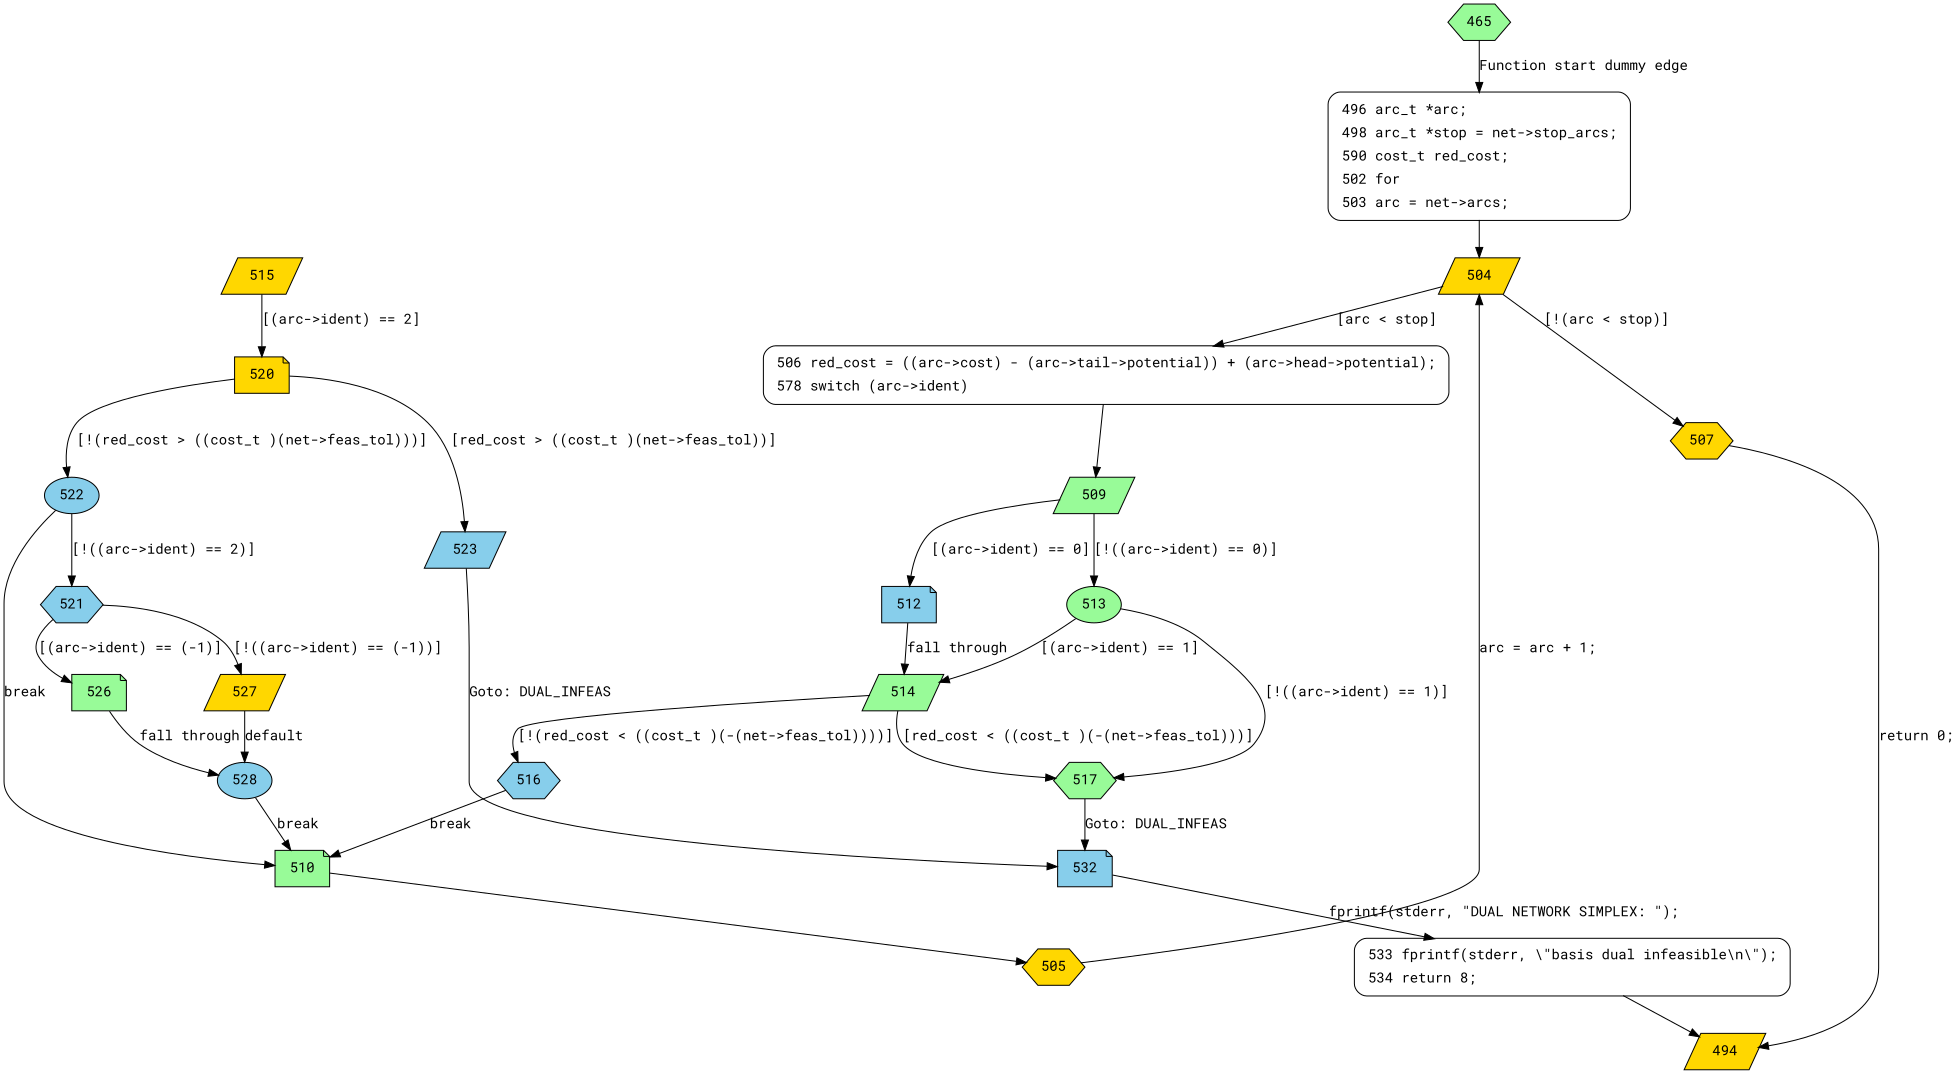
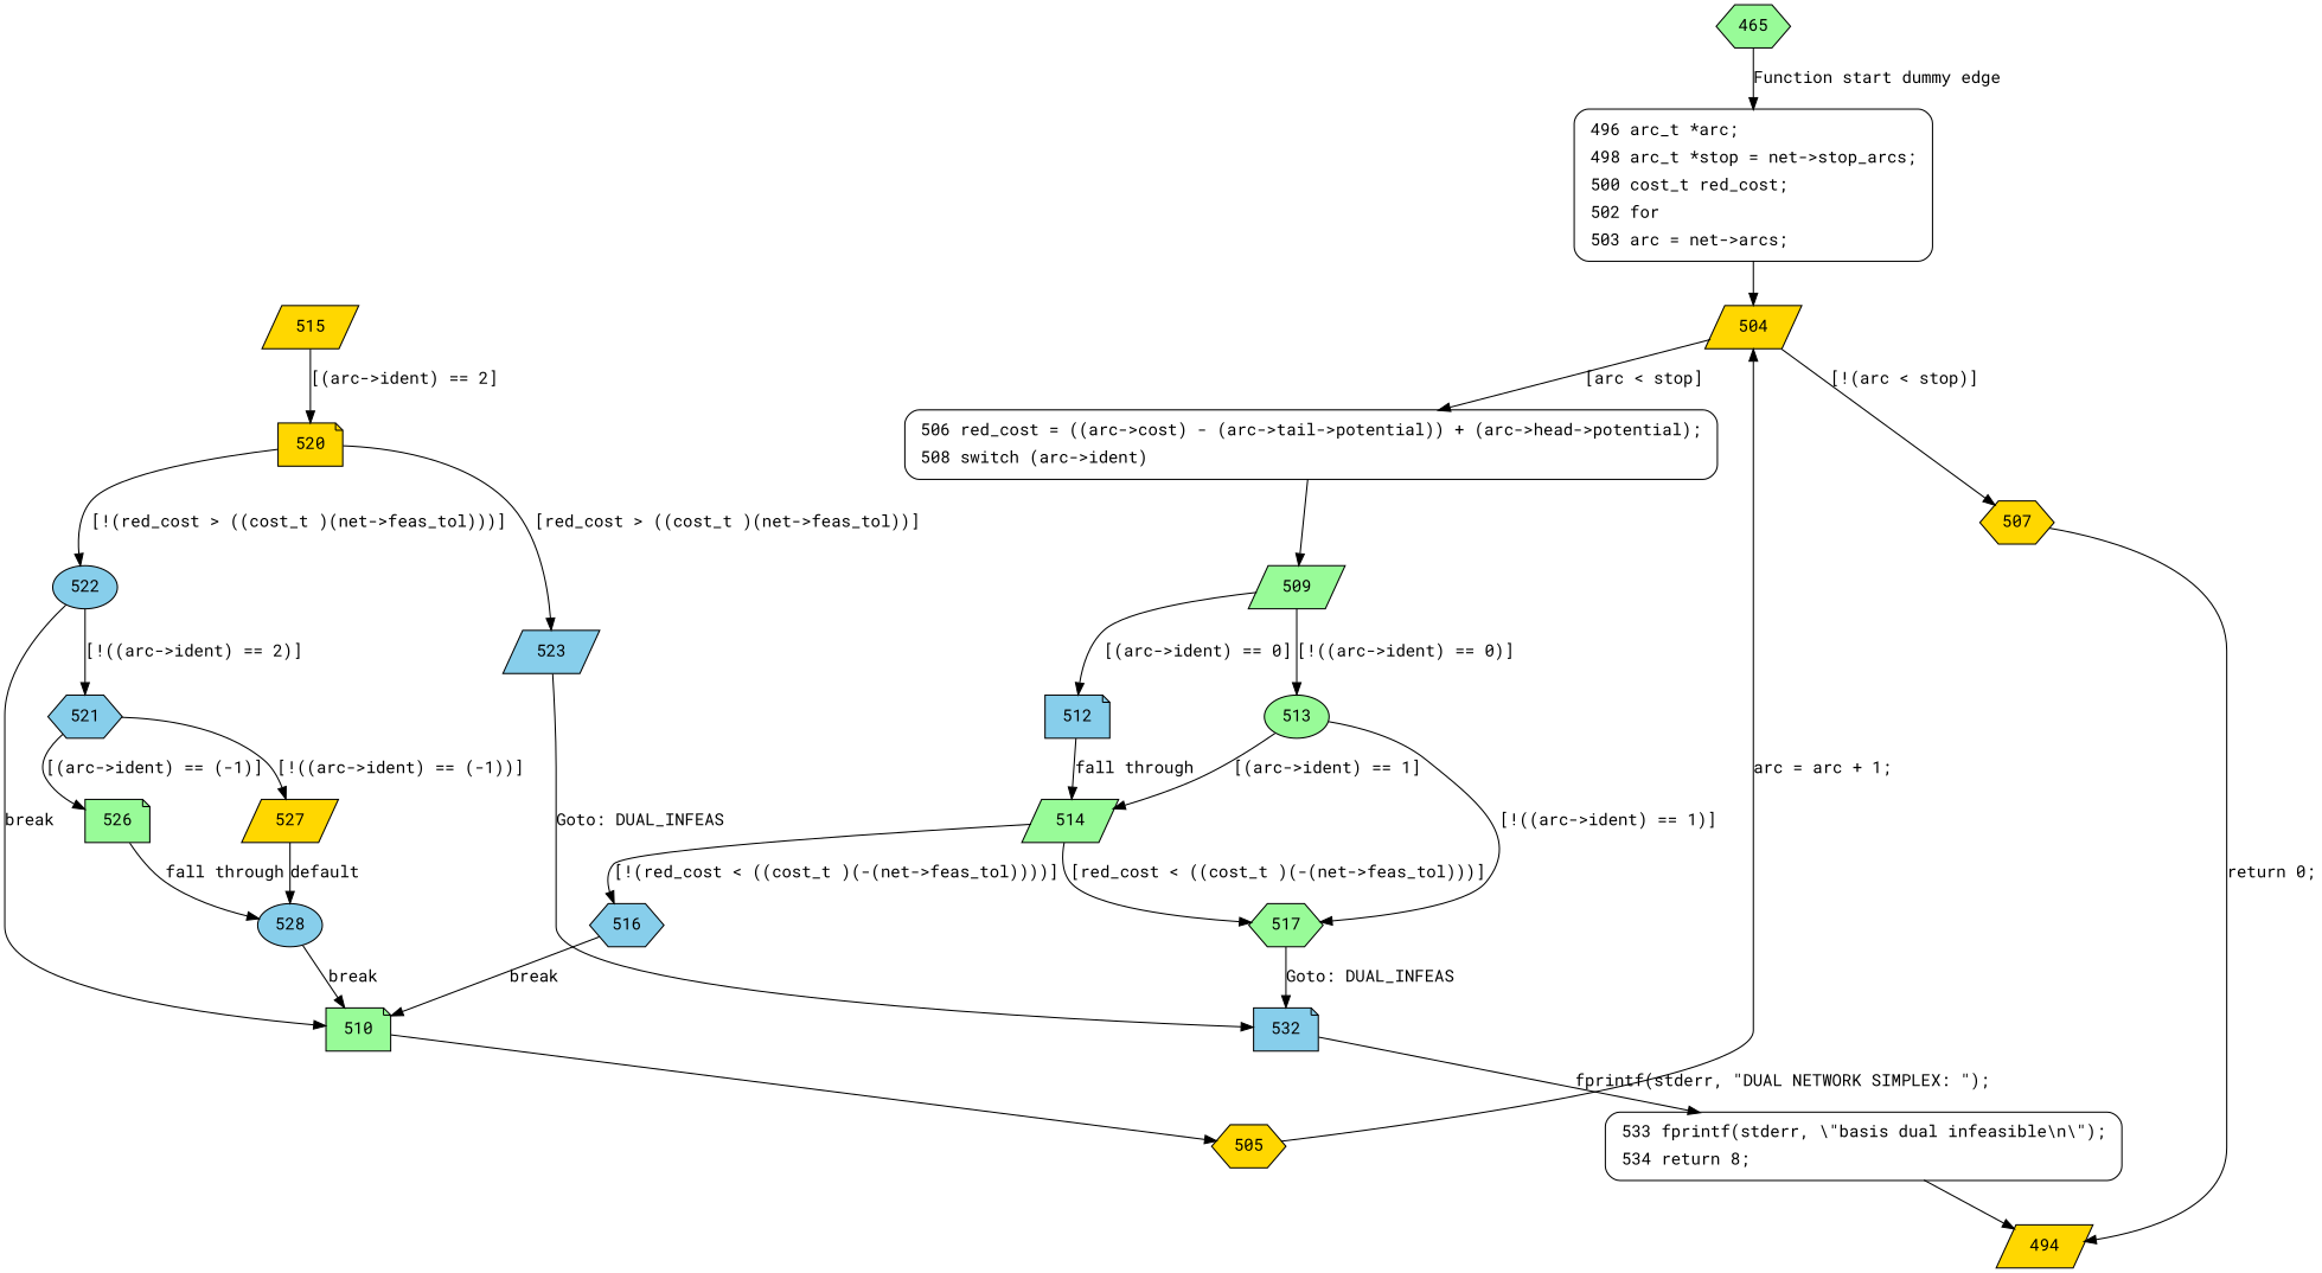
  digraph {
    fontname="Roboto Mono"
    node [fillcolor=palegreen fontname="Roboto Mono" shape=parallelogram style=filled]
    edge [fontname="Roboto Mono"]
    n1 [label=465 shape=hexagon]
-   n2 [fillcolor=white label=<<table border="0" cellborder="0" cellpadding="3" bgcolor="white"><tr><td align="right">496</td><td align="left">arc_t *arc;</td></tr><tr><td align="right">498</td><td align="left">arc_t *stop = net-&gt;stop_arcs;</td></tr><tr><td align="right">590</td><td align="left">cost_t red_cost;</td></tr><tr><td align="right">502</td><td align="left">for</td></tr><tr><td align="right">503</td><td align="left">arc = net-&gt;arcs;</td></tr></table>> penwidth=1 shape=Mrecord style="filled,bold"]
+   n2 [fillcolor=white label=<<table border="0" cellborder="0" cellpadding="3" bgcolor="white"><tr><td align="right">496</td><td align="left">arc_t *arc;</td></tr><tr><td align="right">498</td><td align="left">arc_t *stop = net-&gt;stop_arcs;</td></tr><tr><td align="right">500</td><td align="left">cost_t red_cost;</td></tr><tr><td align="right">502</td><td align="left">for</td></tr><tr><td align="right">503</td><td align="left">arc = net-&gt;arcs;</td></tr></table>> penwidth=1 shape=Mrecord style="filled,bold"]
    504 [fillcolor=gold]
    507 [fillcolor=gold shape=hexagon]
-   n5 [fillcolor=white label=<<table border="0" cellborder="0" cellpadding="3" bgcolor="white"><tr><td align="right">506</td><td align="left">red_cost = ((arc-&gt;cost) - (arc-&gt;tail-&gt;potential)) + (arc-&gt;head-&gt;potential);</td></tr><tr><td align="right">578</td><td align="left">switch (arc-&gt;ident)</td></tr></table>> penwidth=1 shape=Mrecord style="filled,bold"]
+   n5 [fillcolor=white label=<<table border="0" cellborder="0" cellpadding="3" bgcolor="white"><tr><td align="right">506</td><td align="left">red_cost = ((arc-&gt;cost) - (arc-&gt;tail-&gt;potential)) + (arc-&gt;head-&gt;potential);</td></tr><tr><td align="right">508</td><td align="left">switch (arc-&gt;ident)</td></tr></table>> penwidth=1 shape=Mrecord style="filled,bold"]
    494 [fillcolor=gold]
    509
    513 [shape=ellipse]
    512 [fillcolor=skyblue shape=note]
    514
    517 [shape=hexagon]
    516 [fillcolor=skyblue shape=hexagon]
    515 [fillcolor=gold]
    520 [fillcolor=gold shape=note]
    510 [shape=note]
    532 [fillcolor=skyblue shape=note]
    505 [fillcolor=gold shape=hexagon]
    n18 [fillcolor=white label=<<table border="0" cellborder="0" cellpadding="3" bgcolor="white"><tr><td align="right">533</td><td align="left">fprintf(stderr, \"basis dual infeasible\n\");</td></tr><tr><td align="right">534</td><td align="left">return 8;</td></tr></table>> penwidth=1 shape=Mrecord style="filled,bold"]
    521 [fillcolor=skyblue shape=hexagon]
    527 [fillcolor=gold]
    526 [shape=note]
    522 [fillcolor=skyblue shape=ellipse]
    523 [fillcolor=skyblue]
    528 [fillcolor=skyblue shape=ellipse]
    n1 -> n2 [label="Function start dummy edge"]
    n2 -> 504
    504 -> 507 [label="[!(arc < stop)]"]
    504 -> n5 [label="[arc < stop]"]
    507 -> 494 [label="return 0;"]
    n5 -> 509
    509 -> 513 [label="[!((arc->ident) == 0)]"]
    509 -> 512 [label="[(arc->ident) == 0]"]
    513 -> 514 [label="[(arc->ident) == 1]"]
    513 -> 517 [label="[!((arc->ident) == 1)]"]
    512 -> 514 [label="fall through"]
    514 -> 517 [label="[red_cost < ((cost_t )(-(net->feas_tol)))]"]
    514 -> 516 [label="[!(red_cost < ((cost_t )(-(net->feas_tol))))]"]
    517 -> 532 [label="Goto: DUAL_INFEAS"]
    516 -> 510 [label=break]
    515 -> 520 [label="[(arc->ident) == 2]"]
    520 -> 522 [label="[!(red_cost > ((cost_t )(net->feas_tol)))]"]
    520 -> 523 [label="[red_cost > ((cost_t )(net->feas_tol))]"]
    510 -> 505
    532 -> n18 [label="fprintf(stderr, \"DUAL NETWORK SIMPLEX: \");"]
    505 -> 504 [label="arc = arc + 1;"]
    n18 -> 494
    521 -> 527 [label="[!((arc->ident) == (-1))]"]
    521 -> 526 [label="[(arc->ident) == (-1)]"]
    527 -> 528 [label=default]
    526 -> 528 [label="fall through"]
    522 -> 510 [label=break]
    522 -> 521 [label="[!((arc->ident) == 2)]"]
    523 -> 532 [label="Goto: DUAL_INFEAS"]
    528 -> 510 [label=break]
  }
